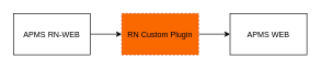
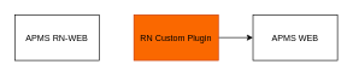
  <mxCell id="0" />
  <mxCell id="1" parent="0" />
- <mxCell id="2" value="" style="edgeStyle=orthogonalEdgeStyle;rounded=0;orthogonalLoop=1;jettySize=auto;html=1;" edge="1" parent="1" source="3" target="5"><mxGeometry relative="1" as="geometry" /></mxCell>
  <mxCell id="3" value="APMS RN-WEB" style="rounded=0;whiteSpace=wrap;html=1;" vertex="1" parent="1"><mxGeometry x="20" y="20" width="117" height="63" as="geometry" /></mxCell>
  <mxCell id="4" value="" style="edgeStyle=orthogonalEdgeStyle;rounded=0;orthogonalLoop=1;jettySize=auto;html=1;" edge="1" parent="1" source="5" target="6"><mxGeometry relative="1" as="geometry" /></mxCell>
- <mxCell id="5" value="RN Custom Plugin" style="rounded=0;whiteSpace=wrap;html=1;fillColor=#fa6800;strokeColor=#C73500;fontColor=#000000;dashed=1;" vertex="1" parent="1"><mxGeometry x="185" y="20" width="117" height="63" as="geometry" /></mxCell>
+ <mxCell id="5" value="RN Custom Plugin" style="rounded=0;whiteSpace=wrap;html=1;fillColor=#fa6800;strokeColor=#C73500;fontColor=#000000;" vertex="1" parent="1"><mxGeometry x="185" y="20" width="117" height="63" as="geometry" /></mxCell>
  <mxCell id="6" value="APMS WEB" style="rounded=0;whiteSpace=wrap;html=1;" vertex="1" parent="1"><mxGeometry x="350" y="20" width="117" height="63" as="geometry" /></mxCell>
